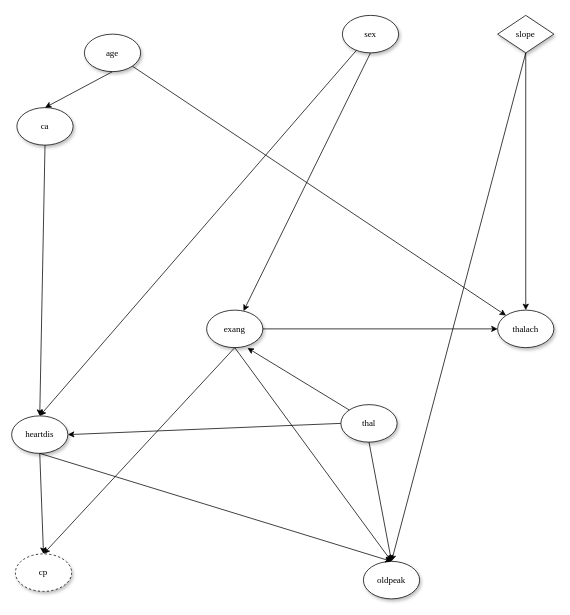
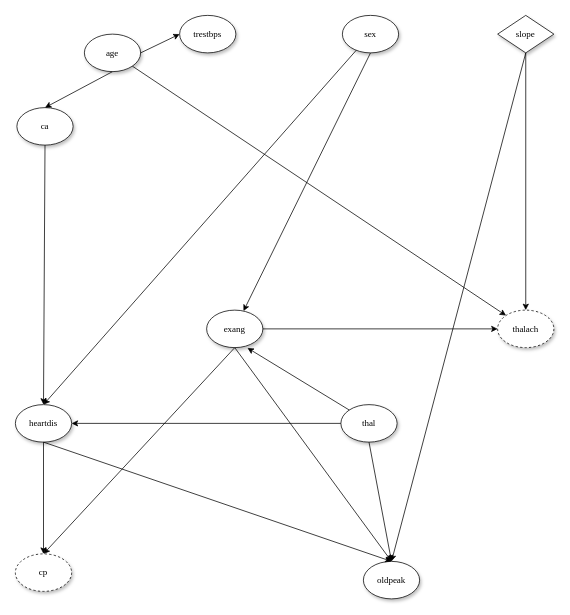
  <mxCell id="0" />
  <mxCell id="1" parent="0" />
- <mxCell id="2" value="heartdis" style="ellipse;whiteSpace=wrap;html=1;rounded=0;shadow=1;comic=0;labelBackgroundColor=none;strokeWidth=1;fontFamily=Verdana;fontSize=12;align=center;" parent="1" vertex="1"><mxGeometry x="15" y="554" width="75" height="50" as="geometry" /></mxCell>
+ <mxCell id="2" value="heartdis" style="ellipse;whiteSpace=wrap;html=1;rounded=0;shadow=1;comic=0;labelBackgroundColor=none;strokeWidth=1;fontFamily=Verdana;fontSize=12;align=center;" parent="1" vertex="1"><mxGeometry x="20" y="539" width="75" height="50" as="geometry" /></mxCell>
  <mxCell id="3" value="age" style="ellipse;whiteSpace=wrap;html=1;rounded=0;shadow=1;comic=0;labelBackgroundColor=none;strokeWidth=1;fontFamily=Verdana;fontSize=12;align=center;" parent="1" vertex="1"><mxGeometry x="112" y="45" width="75" height="50" as="geometry" /></mxCell>
  <mxCell id="4" value="oldpeak" style="ellipse;whiteSpace=wrap;html=1;rounded=0;shadow=1;comic=0;labelBackgroundColor=none;strokeWidth=1;fontFamily=Verdana;fontSize=12;align=center;" parent="1" vertex="1"><mxGeometry x="484" y="748" width="75" height="50" as="geometry" /></mxCell>
- <mxCell id="5" value="thalach" style="ellipse;whiteSpace=wrap;html=1;rounded=0;shadow=1;comic=0;labelBackgroundColor=none;strokeWidth=1;fontFamily=Verdana;fontSize=12;align=center;" parent="1" vertex="1"><mxGeometry x="663" y="413" width="75" height="50" as="geometry" /></mxCell>
+ <mxCell id="5" value="thalach" style="ellipse;whiteSpace=wrap;html=1;rounded=0;shadow=1;comic=0;labelBackgroundColor=none;strokeWidth=1;fontFamily=Verdana;fontSize=12;align=center;dashed=1;" parent="1" vertex="1"><mxGeometry x="663" y="413" width="75" height="50" as="geometry" /></mxCell>
+ <mxCell id="6" value="trestbps" style="ellipse;whiteSpace=wrap;html=1;rounded=0;shadow=1;comic=0;labelBackgroundColor=none;strokeWidth=1;fontFamily=Verdana;fontSize=12;align=center;" parent="1" vertex="1"><mxGeometry x="239" y="20" width="75" height="50" as="geometry" /></mxCell>
  <mxCell id="7" value="cp" style="ellipse;whiteSpace=wrap;html=1;rounded=0;shadow=1;comic=0;labelBackgroundColor=none;strokeWidth=1;fontFamily=Verdana;fontSize=12;align=center;dashed=1;" parent="1" vertex="1"><mxGeometry x="20" y="738" width="75" height="50" as="geometry" /></mxCell>
  <mxCell id="8" value="sex" style="ellipse;whiteSpace=wrap;html=1;rounded=0;shadow=1;comic=0;labelBackgroundColor=none;strokeWidth=1;fontFamily=Verdana;fontSize=12;align=center;" parent="1" vertex="1"><mxGeometry x="456" y="20" width="75" height="50" as="geometry" /></mxCell>
  <mxCell id="9" value="thal" style="ellipse;whiteSpace=wrap;html=1;rounded=0;shadow=1;comic=0;labelBackgroundColor=none;strokeWidth=1;fontFamily=Verdana;fontSize=12;align=center;" parent="1" vertex="1"><mxGeometry x="454" y="539" width="75" height="50" as="geometry" /></mxCell>
  <mxCell id="10" value="ca" style="ellipse;whiteSpace=wrap;html=1;rounded=0;shadow=1;comic=0;labelBackgroundColor=none;strokeWidth=1;fontFamily=Verdana;fontSize=12;align=center;" parent="1" vertex="1"><mxGeometry x="22" y="143" width="75" height="50" as="geometry" /></mxCell>
  <mxCell id="11" value="slope" style="rhombus;whiteSpace=wrap;html=1;shadow=1;comic=0;labelBackgroundColor=none;strokeWidth=1;fontFamily=Verdana;fontSize=12;align=center;" parent="1" vertex="1"><mxGeometry x="663" y="20" width="75" height="50" as="geometry" /></mxCell>
  <mxCell id="12" value="exang" style="ellipse;whiteSpace=wrap;html=1;rounded=0;shadow=1;comic=0;labelBackgroundColor=none;strokeWidth=1;fontFamily=Verdana;fontSize=12;align=center;" parent="1" vertex="1"><mxGeometry x="275" y="413" width="75" height="50" as="geometry" /></mxCell>
  <mxCell id="13" value="" style="endArrow=classic;html=1;rounded=0;entryX=0.5;entryY=0;entryDx=0;entryDy=0;" parent="1" source="8" target="2" edge="1"><mxGeometry width="50" height="50" relative="1" as="geometry"><mxPoint x="380" y="-28" as="sourcePoint" /><mxPoint x="452" y="422" as="targetPoint" /></mxGeometry></mxCell>
  <mxCell id="14" value="" style="endArrow=classic;html=1;rounded=0;exitX=0.5;exitY=1;exitDx=0;exitDy=0;" parent="1" source="8" target="12" edge="1"><mxGeometry width="50" height="50" relative="1" as="geometry"><mxPoint x="390" y="-28" as="sourcePoint" /><mxPoint x="455" y="452" as="targetPoint" /></mxGeometry></mxCell>
  <mxCell id="15" value="" style="endArrow=classic;html=1;rounded=0;entryX=0.5;entryY=0;entryDx=0;entryDy=0;exitX=0.5;exitY=1;exitDx=0;exitDy=0;" parent="1" source="12" target="7" edge="1"><mxGeometry width="50" height="50" relative="1" as="geometry"><mxPoint x="181" y="5" as="sourcePoint" /><mxPoint x="465" y="462" as="targetPoint" /><Array as="points" /></mxGeometry></mxCell>
+ <mxCell id="16" value="" style="endArrow=classic;html=1;rounded=0;exitX=1;exitY=0.5;exitDx=0;exitDy=0;entryX=0;entryY=0.5;entryDx=0;entryDy=0;" parent="1" source="3" target="6" edge="1"><mxGeometry width="50" height="50" relative="1" as="geometry"><mxPoint x="410" y="-8" as="sourcePoint" /><mxPoint x="475" y="472" as="targetPoint" /></mxGeometry></mxCell>
  <mxCell id="17" value="" style="endArrow=classic;html=1;rounded=0;entryX=0;entryY=0;entryDx=0;entryDy=0;" parent="1" source="3" target="5" edge="1"><mxGeometry width="50" height="50" relative="1" as="geometry"><mxPoint x="420" y="2" as="sourcePoint" /><mxPoint x="485" y="482" as="targetPoint" /></mxGeometry></mxCell>
  <mxCell id="18" value="" style="endArrow=classic;html=1;rounded=0;exitX=0.5;exitY=1;exitDx=0;exitDy=0;entryX=0.5;entryY=0;entryDx=0;entryDy=0;" parent="1" source="3" target="10" edge="1"><mxGeometry width="50" height="50" relative="1" as="geometry"><mxPoint x="480" y="72" as="sourcePoint" /><mxPoint x="402" y="332" as="targetPoint" /></mxGeometry></mxCell>
  <mxCell id="19" value="" style="endArrow=classic;html=1;rounded=0;exitX=0.5;exitY=1;exitDx=0;exitDy=0;entryX=0.5;entryY=0;entryDx=0;entryDy=0;" parent="1" source="10" target="2" edge="1"><mxGeometry width="50" height="50" relative="1" as="geometry"><mxPoint x="402" y="332" as="sourcePoint" /><mxPoint x="452" y="422" as="targetPoint" /></mxGeometry></mxCell>
  <mxCell id="20" value="" style="endArrow=classic;html=1;rounded=0;exitX=0;exitY=0.5;exitDx=0;exitDy=0;entryX=1;entryY=0.5;entryDx=0;entryDy=0;" parent="1" source="9" target="2" edge="1"><mxGeometry width="50" height="50" relative="1" as="geometry"><mxPoint x="362" y="292" as="sourcePoint" /><mxPoint x="412" y="242" as="targetPoint" /></mxGeometry></mxCell>
  <mxCell id="21" value="" style="endArrow=classic;html=1;rounded=0;exitX=0.5;exitY=1;exitDx=0;exitDy=0;entryX=0.5;entryY=0;entryDx=0;entryDy=0;" parent="1" source="9" target="4" edge="1"><mxGeometry width="50" height="50" relative="1" as="geometry"><mxPoint x="282" y="262" as="sourcePoint" /><mxPoint x="332" y="212" as="targetPoint" /></mxGeometry></mxCell>
  <mxCell id="22" value="" style="endArrow=classic;html=1;rounded=0;entryX=0.726;entryY=1.009;entryDx=0;entryDy=0;entryPerimeter=0;exitX=0;exitY=0;exitDx=0;exitDy=0;" parent="1" target="12" edge="1" source="9"><mxGeometry width="50" height="50" relative="1" as="geometry"><mxPoint x="292" y="422" as="sourcePoint" /><mxPoint x="332" y="212" as="targetPoint" /></mxGeometry></mxCell>
  <mxCell id="23" value="" style="endArrow=classic;html=1;rounded=0;exitX=0.5;exitY=1;exitDx=0;exitDy=0;entryX=0.5;entryY=0;entryDx=0;entryDy=0;" parent="1" source="11" target="4" edge="1"><mxGeometry width="50" height="50" relative="1" as="geometry"><mxPoint x="282" y="262" as="sourcePoint" /><mxPoint x="332" y="212" as="targetPoint" /></mxGeometry></mxCell>
  <mxCell id="24" value="" style="endArrow=classic;html=1;rounded=0;exitX=0.5;exitY=1;exitDx=0;exitDy=0;entryX=0.5;entryY=0;entryDx=0;entryDy=0;" parent="1" source="12" target="4" edge="1"><mxGeometry width="50" height="50" relative="1" as="geometry"><mxPoint x="282" y="262" as="sourcePoint" /><mxPoint x="332" y="212" as="targetPoint" /></mxGeometry></mxCell>
  <mxCell id="25" value="" style="endArrow=classic;html=1;rounded=0;exitX=0.5;exitY=1;exitDx=0;exitDy=0;entryX=0.5;entryY=0;entryDx=0;entryDy=0;" parent="1" source="11" edge="1" target="5"><mxGeometry width="50" height="50" relative="1" as="geometry"><mxPoint x="282" y="262" as="sourcePoint" /><mxPoint x="582" y="212" as="targetPoint" /></mxGeometry></mxCell>
  <mxCell id="26" value="" style="endArrow=classic;html=1;rounded=0;exitX=1;exitY=0.5;exitDx=0;exitDy=0;entryX=0;entryY=0.5;entryDx=0;entryDy=0;" parent="1" source="12" target="5" edge="1"><mxGeometry width="50" height="50" relative="1" as="geometry"><mxPoint x="282" y="262" as="sourcePoint" /><mxPoint x="332" y="212" as="targetPoint" /></mxGeometry></mxCell>
  <mxCell id="27" value="" style="endArrow=classic;html=1;rounded=0;exitX=0.5;exitY=1;exitDx=0;exitDy=0;entryX=0.5;entryY=0;entryDx=0;entryDy=0;" parent="1" source="2" target="4" edge="1"><mxGeometry width="50" height="50" relative="1" as="geometry"><mxPoint x="422" y="372" as="sourcePoint" /><mxPoint x="472" y="322" as="targetPoint" /></mxGeometry></mxCell>
  <mxCell id="28" value="" style="endArrow=classic;html=1;rounded=0;entryX=0.5;entryY=0;entryDx=0;entryDy=0;exitX=0.5;exitY=1;exitDx=0;exitDy=0;" parent="1" source="2" target="7" edge="1"><mxGeometry width="50" height="50" relative="1" as="geometry"><mxPoint x="505" y="604" as="sourcePoint" /><mxPoint x="222" y="162" as="targetPoint" /></mxGeometry></mxCell>
